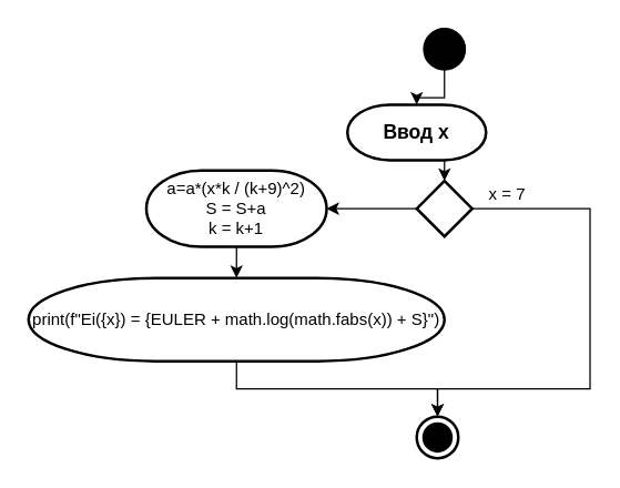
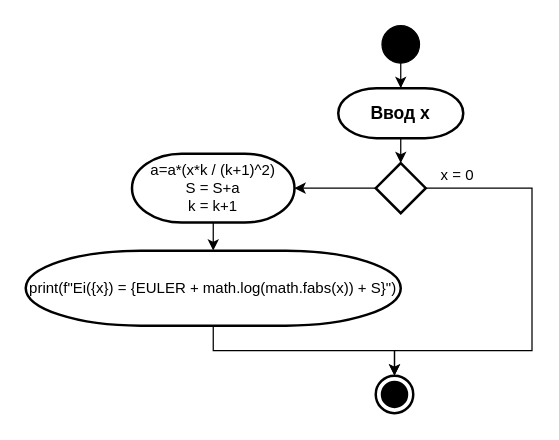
  <mxCell id="0" />
  <mxCell id="1" parent="0" />
  <mxCell id="2" style="edgeStyle=orthogonalEdgeStyle;rounded=0;orthogonalLoop=1;jettySize=auto;html=1;entryX=0.5;entryY=0;entryDx=0;entryDy=0;entryPerimeter=0;" edge="1" parent="1" source="3" target="5"><mxGeometry relative="1" as="geometry" /></mxCell>
  <mxCell id="3" value="" style="ellipse;whiteSpace=wrap;html=1;aspect=fixed;gradientColor=none;fillColor=#000000;" vertex="1" parent="1"><mxGeometry x="305" y="20" width="30" height="30" as="geometry" /></mxCell>
  <mxCell id="4" style="edgeStyle=orthogonalEdgeStyle;rounded=0;orthogonalLoop=1;jettySize=auto;html=1;exitX=0.5;exitY=1;exitDx=0;exitDy=0;exitPerimeter=0;entryX=0.5;entryY=0;entryDx=0;entryDy=0;entryPerimeter=0;" edge="1" parent="1" source="5" target="8"><mxGeometry relative="1" as="geometry" /></mxCell>
- <mxCell id="5" value="&lt;h3&gt;Ввод х&lt;/h3&gt;" style="strokeWidth=2;html=1;shape=mxgraph.flowchart.terminator;whiteSpace=wrap;fillColor=#FFFFFF;gradientColor=none;" vertex="1" parent="1"><mxGeometry x="250" y="75" width="100" height="40" as="geometry" /></mxCell>
+ <mxCell id="5" value="&lt;h3&gt;Ввод х&lt;/h3&gt;" style="strokeWidth=2;html=1;shape=mxgraph.flowchart.terminator;whiteSpace=wrap;fillColor=#FFFFFF;gradientColor=none;" vertex="1" parent="1"><mxGeometry x="270" y="70" width="100" height="40" as="geometry" /></mxCell>
  <mxCell id="6" style="edgeStyle=orthogonalEdgeStyle;rounded=0;orthogonalLoop=1;jettySize=auto;html=1;" edge="1" parent="1" source="8"><mxGeometry relative="1" as="geometry"><mxPoint x="235" y="150" as="targetPoint" /></mxGeometry></mxCell>
  <mxCell id="7" style="edgeStyle=orthogonalEdgeStyle;rounded=0;orthogonalLoop=1;jettySize=auto;html=1;" edge="1" parent="1" source="8"><mxGeometry relative="1" as="geometry"><mxPoint x="315" y="300" as="targetPoint" /><Array as="points"><mxPoint x="425" y="150" /><mxPoint x="425" y="280" /><mxPoint x="315" y="280" /></Array></mxGeometry></mxCell>
  <mxCell id="8" value="" style="strokeWidth=2;html=1;shape=mxgraph.flowchart.decision;whiteSpace=wrap;fillColor=#FFFFFF;gradientColor=none;" vertex="1" parent="1"><mxGeometry x="300" y="130" width="40" height="40" as="geometry" /></mxCell>
- <mxCell id="9" value="х = 7" style="text;html=1;align=center;verticalAlign=middle;resizable=0;points=[];autosize=1;strokeColor=none;fillColor=none;" vertex="1" parent="1"><mxGeometry x="345" y="130" width="40" height="20" as="geometry" /></mxCell>
+ <mxCell id="9" value="х = 0" style="text;html=1;align=center;verticalAlign=middle;resizable=0;points=[];autosize=1;strokeColor=none;fillColor=none;" vertex="1" parent="1"><mxGeometry x="345" y="130" width="40" height="20" as="geometry" /></mxCell>
  <mxCell id="10" style="edgeStyle=orthogonalEdgeStyle;rounded=0;orthogonalLoop=1;jettySize=auto;html=1;entryX=0.5;entryY=0;entryDx=0;entryDy=0;entryPerimeter=0;" edge="1" parent="1" source="11" target="13"><mxGeometry relative="1" as="geometry" /></mxCell>
- <mxCell id="11" value="а=а*(x*k / (k+9)^2)&lt;br&gt;&lt;font&gt;S = S+a&lt;br&gt;&lt;/font&gt;&lt;font&gt;k = k+1&lt;/font&gt;" style="strokeWidth=2;html=1;shape=mxgraph.flowchart.terminator;whiteSpace=wrap;fillColor=#FFFFFF;gradientColor=none;" vertex="1" parent="1"><mxGeometry x="105" y="122.5" width="130" height="55" as="geometry" /></mxCell>
+ <mxCell id="11" value="а=а*(x*k / (k+1)^2)&lt;br&gt;&lt;font&gt;S = S+a&lt;br&gt;&lt;/font&gt;&lt;font&gt;k = k+1&lt;/font&gt;" style="strokeWidth=2;html=1;shape=mxgraph.flowchart.terminator;whiteSpace=wrap;fillColor=#FFFFFF;gradientColor=none;" vertex="1" parent="1"><mxGeometry x="105" y="122.5" width="130" height="55" as="geometry" /></mxCell>
  <mxCell id="12" style="edgeStyle=orthogonalEdgeStyle;rounded=0;orthogonalLoop=1;jettySize=auto;html=1;" edge="1" parent="1" source="13" target="14"><mxGeometry relative="1" as="geometry"><mxPoint x="305" y="300" as="targetPoint" /></mxGeometry></mxCell>
  <mxCell id="13" value="print(f&quot;Ei({x}) = {EULER + math.log(math.fabs(x)) + S}&quot;)" style="strokeWidth=2;html=1;shape=mxgraph.flowchart.terminator;whiteSpace=wrap;fillColor=#FFFFFF;gradientColor=none;" vertex="1" parent="1"><mxGeometry x="20" y="200" width="300" height="60" as="geometry" /></mxCell>
  <mxCell id="14" value="" style="strokeWidth=2;html=1;shape=mxgraph.flowchart.start_2;whiteSpace=wrap;fillColor=#FFFFFF;gradientColor=none;" vertex="1" parent="1"><mxGeometry x="300" y="300" width="30" height="30" as="geometry" /></mxCell>
  <mxCell id="15" value="" style="strokeWidth=2;html=1;shape=mxgraph.flowchart.start_2;whiteSpace=wrap;fillColor=#000000;gradientColor=none;" vertex="1" parent="1"><mxGeometry x="305" y="305" width="20" height="20" as="geometry" /></mxCell>
